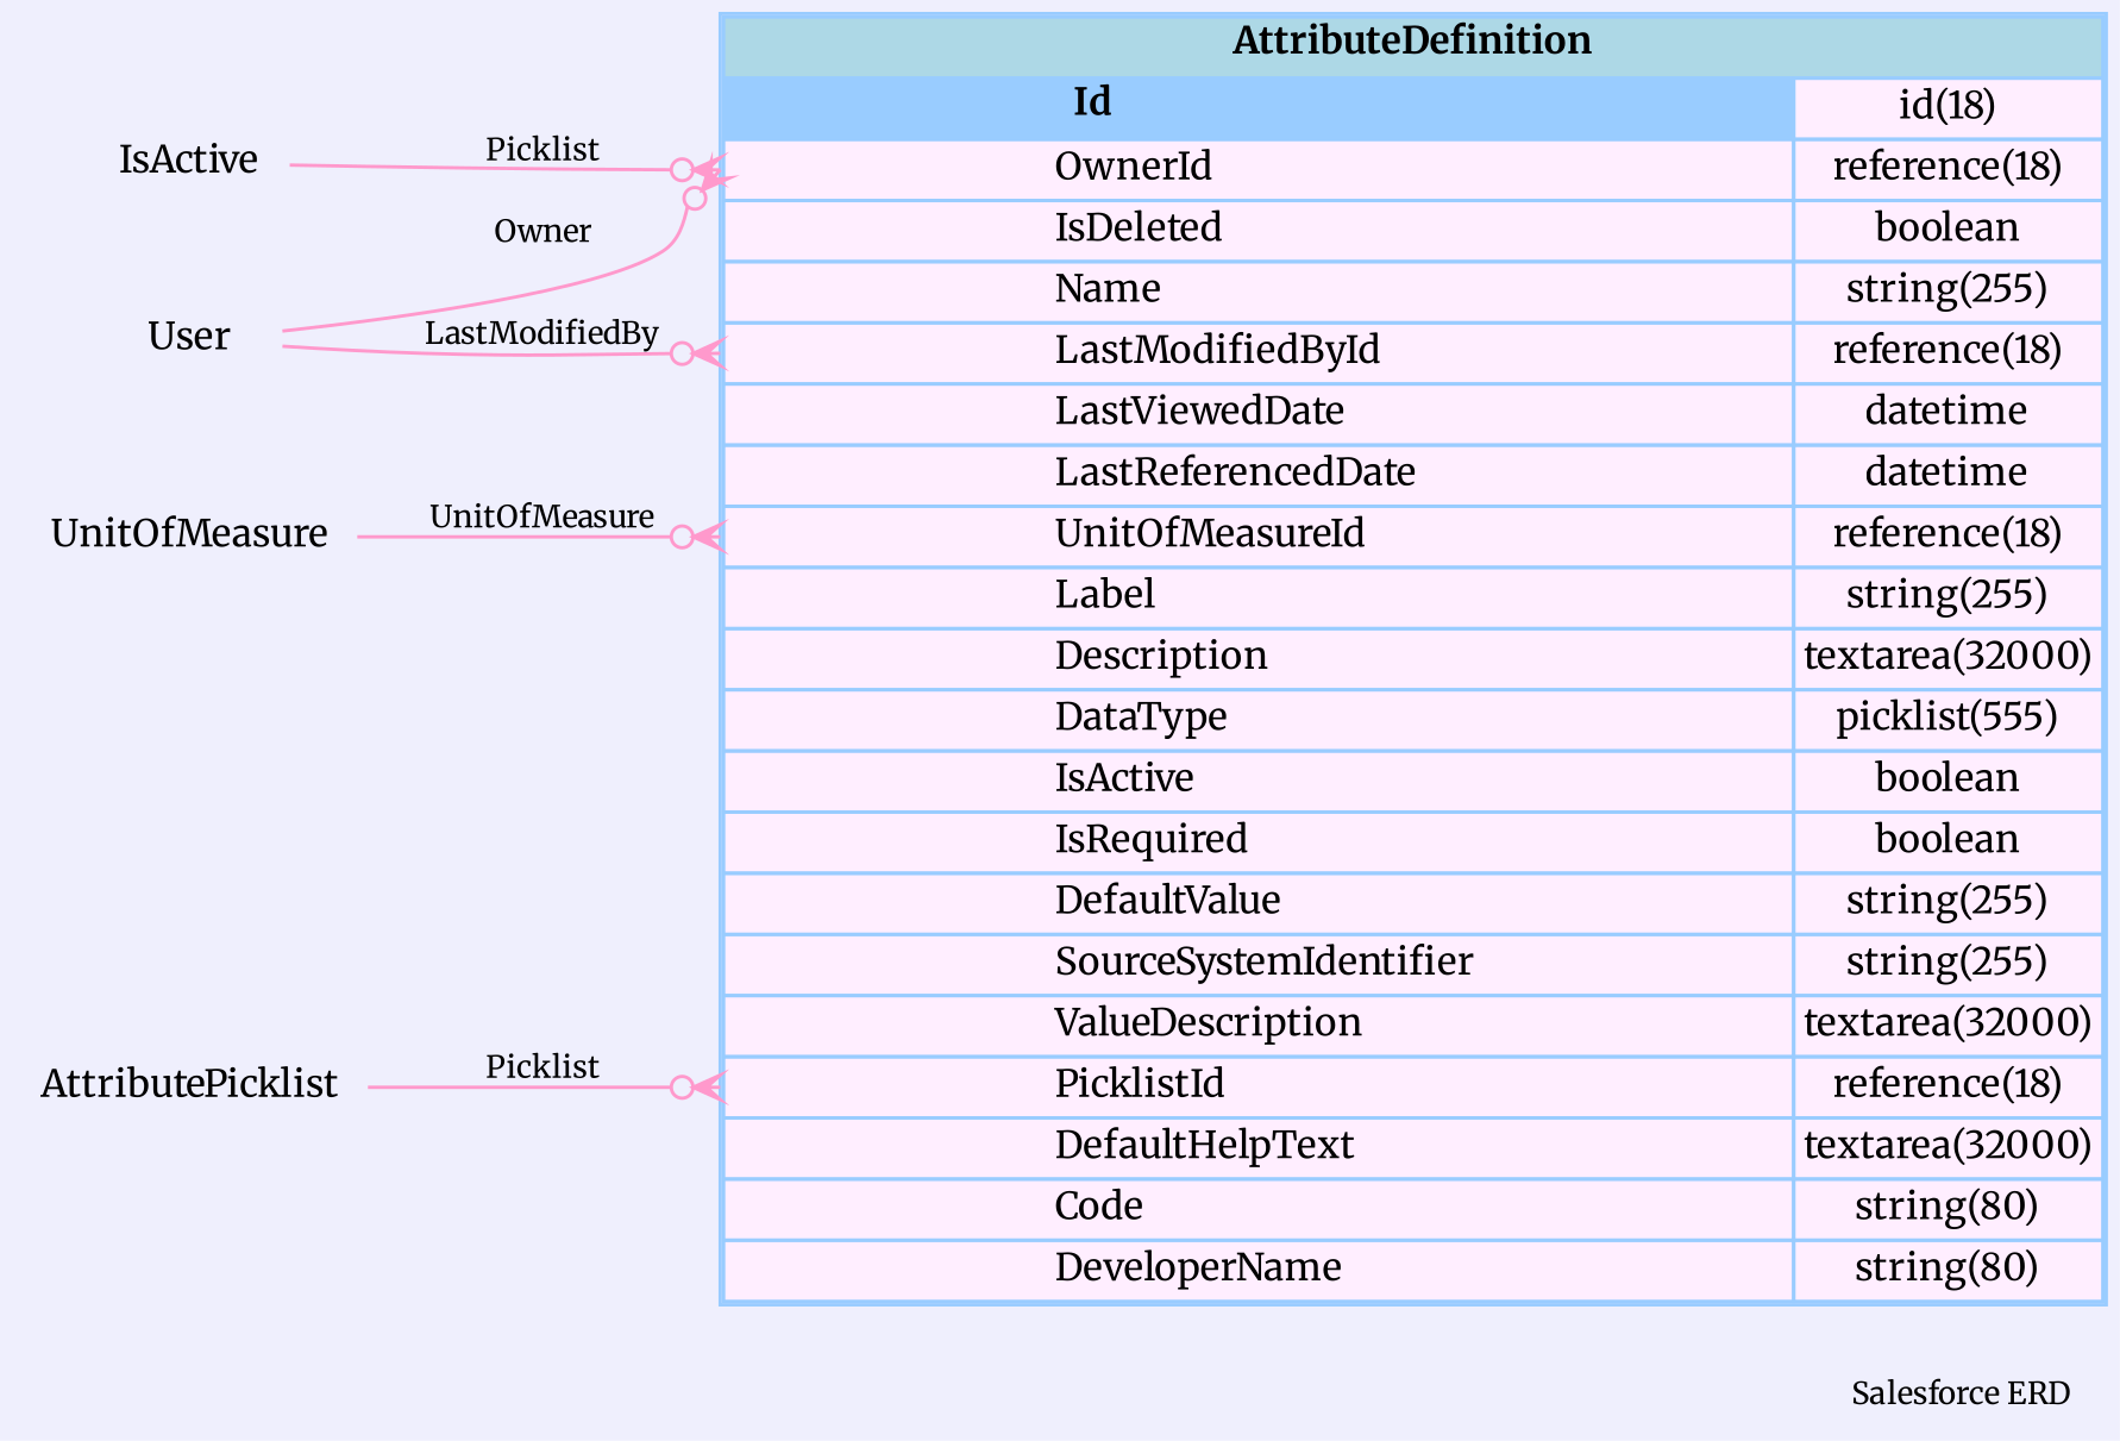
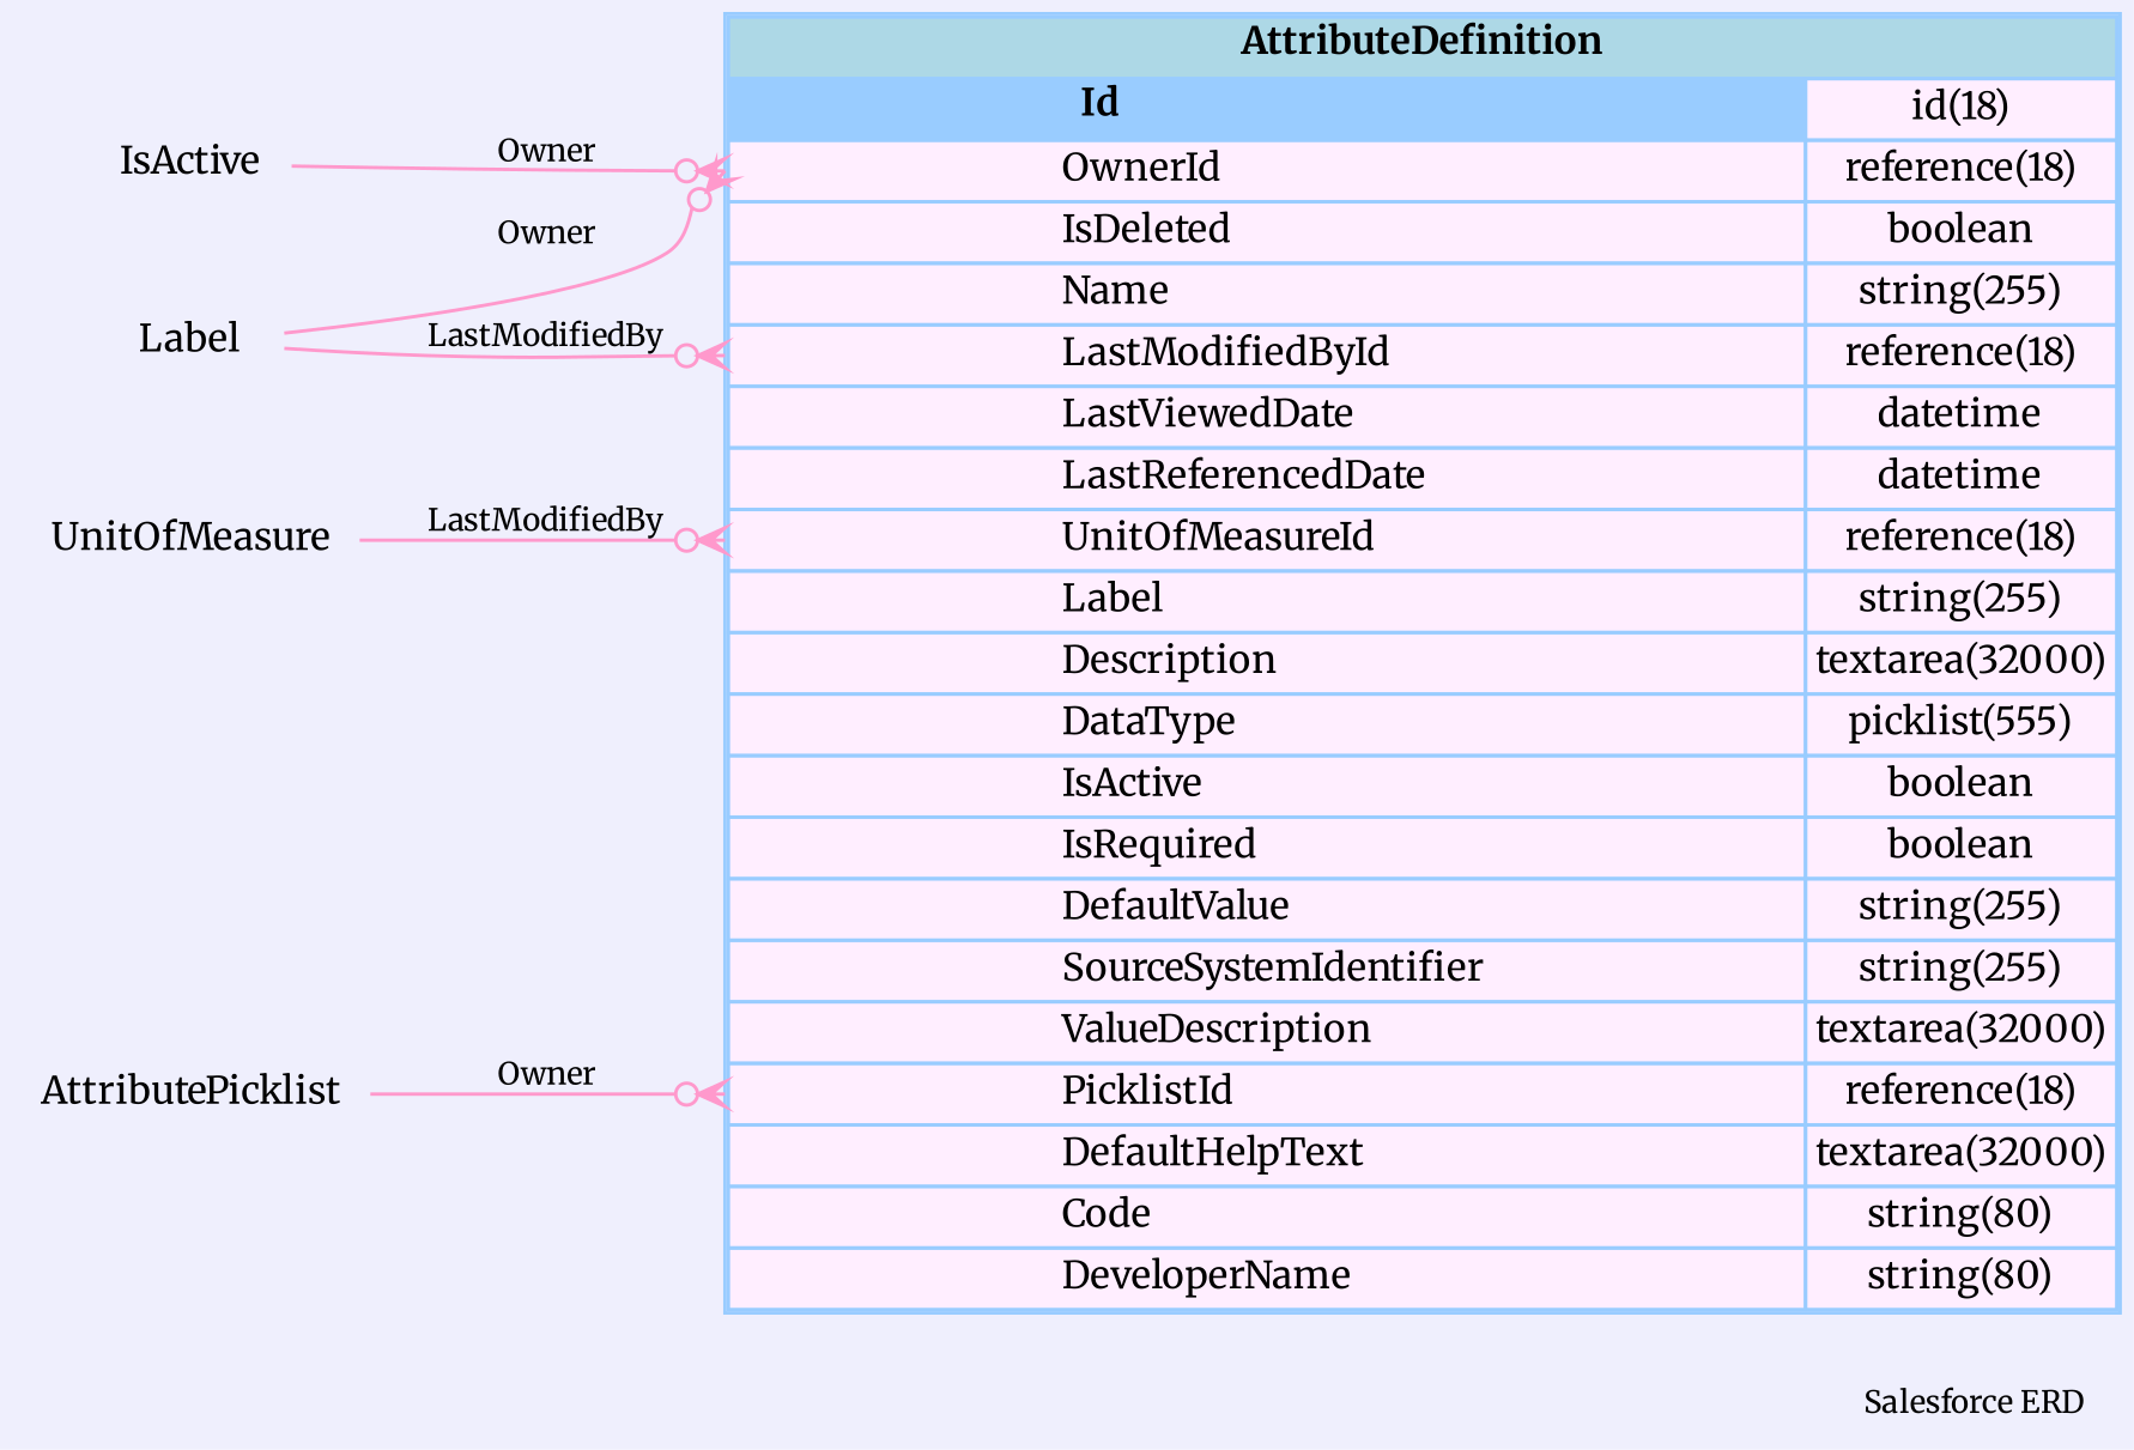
  digraph {
    bgcolor="#efeffd"
    fontname=Merriweather
    fontsize=9
    label="Salesforce ERD "
    labeljust=r
    nodesep=0.18
    rankdir=RL
    ranksep=0.46
    node [color="#99ccff" fontname=Merriweather fontsize=11 shape=plaintext]
    edge [arrowhead=none arrowsize=0.8 arrowtail=crowodot color="#ff99cc" dir=back fontname=Merriweather fontsize=9 headport="Id:e" tailport="OwnerId:w"]
    n1 [label=<                 <table border="1" cellborder="1" cellspacing="0" bgcolor="#ffeeff" >                      <tr><td colspan="3" bgcolor="lightblue"><b>AttributeDefinition</b></td></tr>              <tr>                                         <td  bgcolor="#99ccff" port="Id" align="left">                                            <b>Id</b>                                         </td><td>id(18)</td></tr> <tr>                                          <td port="OwnerId" align="left">                                          OwnerId                                        </td><td>reference(18)</td></tr> <tr>                                          <td port="IsDeleted" align="left">                                          IsDeleted                                        </td><td>boolean</td></tr> <tr>                                          <td port="Name" align="left">                                          Name                                        </td><td>string(255)</td></tr> <tr>                                          <td port="LastModifiedById" align="left">                                          LastModifiedById                                        </td><td>reference(18)</td></tr> <tr>                                          <td port="LastViewedDate" align="left">                                          LastViewedDate                                        </td><td>datetime</td></tr> <tr>                                          <td port="LastReferencedDate" align="left">                                          LastReferencedDate                                        </td><td>datetime</td></tr> <tr>                                          <td port="UnitOfMeasureId" align="left">                                          UnitOfMeasureId                                        </td><td>reference(18)</td></tr> <tr>                                          <td port="Label" align="left">                                          Label                                        </td><td>string(255)</td></tr> <tr>                                          <td port="Description" align="left">                                          Description                                        </td><td>textarea(32000)</td></tr> <tr>                                          <td port="DataType" align="left">                                          DataType                                        </td><td>picklist(555)</td></tr> <tr>                                          <td port="IsActive" align="left">                                          IsActive                                        </td><td>boolean</td></tr> <tr>                                          <td port="IsRequired" align="left">                                          IsRequired                                        </td><td>boolean</td></tr> <tr>                                          <td port="DefaultValue" align="left">                                          DefaultValue                                        </td><td>string(255)</td></tr> <tr>                                          <td port="SourceSystemIdentifier" align="left">                                          SourceSystemIdentifier                                        </td><td>string(255)</td></tr> <tr>                                          <td port="ValueDescription" align="left">                                          ValueDescription                                        </td><td>textarea(32000)</td></tr> <tr>                                          <td port="PicklistId" align="left">                                          PicklistId                                        </td><td>reference(18)</td></tr> <tr>                                          <td port="DefaultHelpText" align="left">                                          DefaultHelpText                                        </td><td>textarea(32000)</td></tr> <tr>                                          <td port="Code" align="left">                                          Code                                        </td><td>string(80)</td></tr> <tr>                                          <td port="DeveloperName" align="left">                                          DeveloperName                                        </td><td>string(80)</td></tr>                             </table>                 > margin=0 shape=none]
    n2 [label=IsActive]
-   User
+   User [label=Label]
    UnitOfMeasure
    AttributePicklist
-   n1 -> n2 [label=Picklist]
+   n1 -> n2 [label=Owner]
    n1 -> User [label=Owner]
    n1 -> User [label=LastModifiedBy tailport="LastModifiedById:w"]
-   n1 -> UnitOfMeasure [label=UnitOfMeasure tailport="UnitOfMeasureId:w"]
-   n1 -> AttributePicklist [label=Picklist tailport="PicklistId:w"]
+   n1 -> UnitOfMeasure [label=LastModifiedBy tailport="UnitOfMeasureId:w"]
+   n1 -> AttributePicklist [label=Owner tailport="PicklistId:w"]
  }
